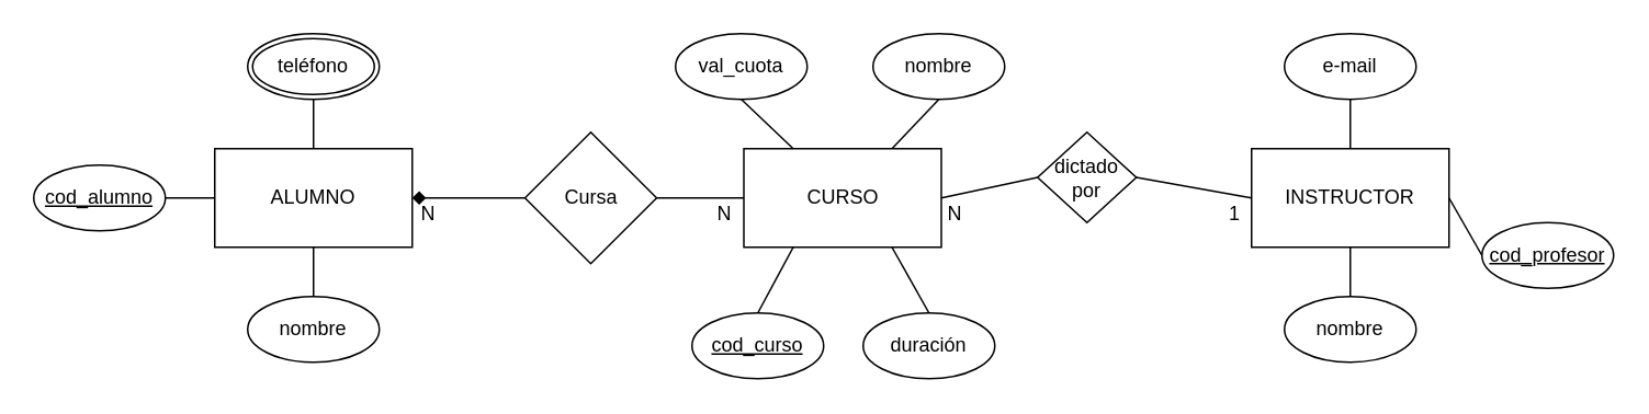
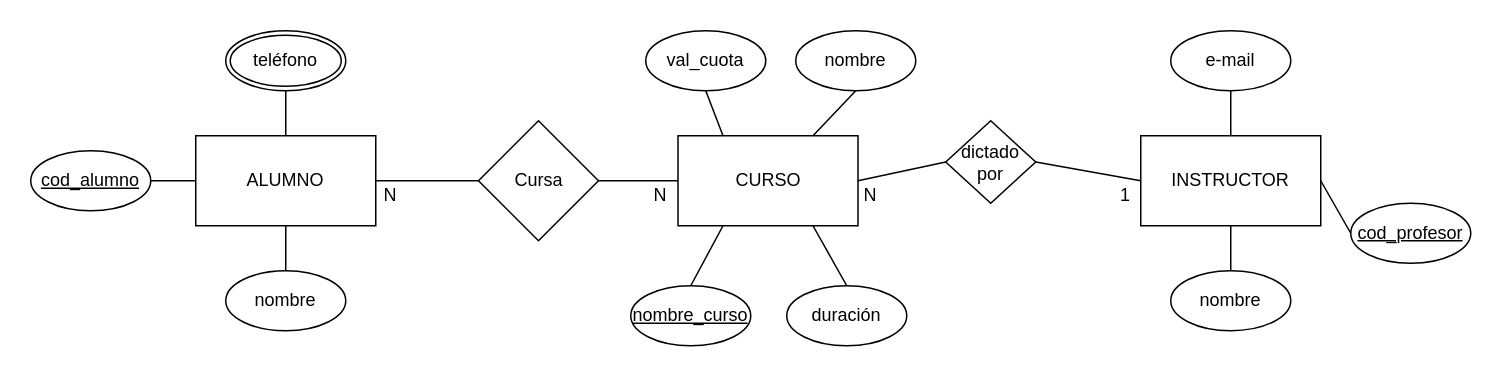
  <mxCell id="0" />
  <mxCell id="1" parent="0" />
  <mxCell id="2" value="CURSO" style="rounded=0;whiteSpace=wrap;html=1;" vertex="1" parent="1"><mxGeometry x="451.5" y="90" width="120" height="60" as="geometry" /></mxCell>
  <mxCell id="3" value="INSTRUCTOR" style="rounded=0;whiteSpace=wrap;html=1;" vertex="1" parent="1"><mxGeometry x="760" y="90" width="120" height="60" as="geometry" /></mxCell>
  <mxCell id="4" value="ALUMNO" style="rounded=0;whiteSpace=wrap;html=1;" vertex="1" parent="1"><mxGeometry x="130" y="90" width="120" height="60" as="geometry" /></mxCell>
  <mxCell id="5" value="&lt;u&gt;cod_alumno&lt;/u&gt;" style="ellipse;whiteSpace=wrap;html=1;" vertex="1" parent="1"><mxGeometry x="20" y="100" width="80" height="40" as="geometry" /></mxCell>
  <mxCell id="6" value="nombre" style="ellipse;whiteSpace=wrap;html=1;" vertex="1" parent="1"><mxGeometry x="150" y="180" width="80" height="40" as="geometry" /></mxCell>
  <mxCell id="7" value="teléfono" style="ellipse;shape=doubleEllipse;margin=3;whiteSpace=wrap;html=1;align=center;" vertex="1" parent="1"><mxGeometry x="150" y="20" width="80" height="40" as="geometry" /></mxCell>
  <mxCell id="8" value="nombre" style="ellipse;whiteSpace=wrap;html=1;" vertex="1" parent="1"><mxGeometry x="780" y="180" width="80" height="40" as="geometry" /></mxCell>
  <mxCell id="9" value="&lt;u&gt;cod_profesor&lt;/u&gt;" style="ellipse;whiteSpace=wrap;html=1;" vertex="1" parent="1"><mxGeometry x="900" y="135" width="80" height="40" as="geometry" /></mxCell>
- <mxCell id="10" value="&lt;u&gt;cod_curso&lt;/u&gt;" style="ellipse;whiteSpace=wrap;html=1;" vertex="1" parent="1"><mxGeometry x="420" y="190" width="80" height="40" as="geometry" /></mxCell>
+ <mxCell id="10" value="&lt;u&gt;nombre_curso&lt;/u&gt;" style="ellipse;whiteSpace=wrap;html=1;" vertex="1" parent="1"><mxGeometry x="420" y="190" width="80" height="40" as="geometry" /></mxCell>
  <mxCell id="11" value="nombre" style="ellipse;whiteSpace=wrap;html=1;" vertex="1" parent="1"><mxGeometry x="530" y="20" width="80" height="40" as="geometry" /></mxCell>
  <mxCell id="12" value="N" style="text;html=1;strokeColor=none;fillColor=none;align=center;verticalAlign=middle;whiteSpace=wrap;rounded=0;" vertex="1" parent="1"><mxGeometry x="240" y="120" width="40" height="20" as="geometry" /></mxCell>
  <mxCell id="13" value="1" style="text;html=1;strokeColor=none;fillColor=none;align=center;verticalAlign=middle;whiteSpace=wrap;rounded=0;" vertex="1" parent="1"><mxGeometry x="730" y="120" width="40" height="20" as="geometry" /></mxCell>
  <mxCell id="14" value="N" style="text;html=1;strokeColor=none;fillColor=none;align=center;verticalAlign=middle;whiteSpace=wrap;rounded=0;" vertex="1" parent="1"><mxGeometry x="560" y="120" width="40" height="20" as="geometry" /></mxCell>
- <mxCell id="15" value="val_cuota" style="ellipse;whiteSpace=wrap;html=1;" vertex="1" parent="1"><mxGeometry x="410" y="20" width="80" height="40" as="geometry" /></mxCell>
+ <mxCell id="15" value="val_cuota" style="ellipse;whiteSpace=wrap;html=1;" vertex="1" parent="1"><mxGeometry x="430" y="20" width="80" height="40" as="geometry" /></mxCell>
  <mxCell id="16" value="e-mail" style="ellipse;whiteSpace=wrap;html=1;" vertex="1" parent="1"><mxGeometry x="780" y="20" width="80" height="40" as="geometry" /></mxCell>
  <mxCell id="17" value="" style="endArrow=none;html=1;entryX=0.5;entryY=0;entryDx=0;entryDy=0;exitX=0.5;exitY=1;exitDx=0;exitDy=0;" edge="1" parent="1" source="16" target="3"><mxGeometry width="50" height="50" relative="1" as="geometry"><mxPoint x="524" y="100" as="sourcePoint" /><mxPoint x="574" y="50" as="targetPoint" /></mxGeometry></mxCell>
  <mxCell id="18" value="" style="endArrow=none;html=1;entryX=1;entryY=0.5;entryDx=0;entryDy=0;exitX=0;exitY=0.5;exitDx=0;exitDy=0;" edge="1" parent="1" source="9" target="3"><mxGeometry width="50" height="50" relative="1" as="geometry"><mxPoint x="500" y="280" as="sourcePoint" /><mxPoint x="550" y="230" as="targetPoint" /></mxGeometry></mxCell>
  <mxCell id="19" value="" style="endArrow=none;html=1;entryX=0;entryY=0.5;entryDx=0;entryDy=0;exitX=1;exitY=0.5;exitDx=0;exitDy=0;" edge="1" parent="1" source="22" target="3"><mxGeometry width="50" height="50" relative="1" as="geometry"><mxPoint x="580" y="120" as="sourcePoint" /><mxPoint x="550" y="230" as="targetPoint" /></mxGeometry></mxCell>
- <mxCell id="20" value="" style="endArrow=diamond;html=1;entryX=1;entryY=0.5;entryDx=0;entryDy=0;exitX=0;exitY=0.5;exitDx=0;exitDy=0;" edge="1" parent="1" source="21" target="4"><mxGeometry width="50" height="50" relative="1" as="geometry"><mxPoint x="330" y="120" as="sourcePoint" /><mxPoint x="380" y="180" as="targetPoint" /></mxGeometry></mxCell>
+ <mxCell id="20" value="" style="endArrow=none;html=1;entryX=1;entryY=0.5;entryDx=0;entryDy=0;exitX=0;exitY=0.5;exitDx=0;exitDy=0;" edge="1" parent="1" source="21" target="4"><mxGeometry width="50" height="50" relative="1" as="geometry"><mxPoint x="330" y="120" as="sourcePoint" /><mxPoint x="380" y="180" as="targetPoint" /></mxGeometry></mxCell>
  <mxCell id="21" value="Cursa" style="rhombus;whiteSpace=wrap;html=1;" vertex="1" parent="1"><mxGeometry x="318.5" y="80" width="80" height="80" as="geometry" /></mxCell>
  <mxCell id="22" value="dictado por" style="rhombus;whiteSpace=wrap;html=1;" vertex="1" parent="1"><mxGeometry x="630" y="80" width="60" height="55" as="geometry" /></mxCell>
  <mxCell id="23" value="" style="endArrow=none;html=1;entryX=0.5;entryY=0;entryDx=0;entryDy=0;exitX=0.5;exitY=1;exitDx=0;exitDy=0;" edge="1" parent="1" source="3" target="8"><mxGeometry width="50" height="50" relative="1" as="geometry"><mxPoint x="820" y="70" as="sourcePoint" /><mxPoint x="820" y="100" as="targetPoint" /></mxGeometry></mxCell>
  <mxCell id="24" value="" style="endArrow=none;html=1;entryX=0;entryY=0.5;entryDx=0;entryDy=0;exitX=1;exitY=0.5;exitDx=0;exitDy=0;" edge="1" parent="1" source="21" target="2"><mxGeometry width="50" height="50" relative="1" as="geometry"><mxPoint x="500" y="280" as="sourcePoint" /><mxPoint x="550" y="230" as="targetPoint" /></mxGeometry></mxCell>
  <mxCell id="25" value="N" style="text;html=1;strokeColor=none;fillColor=none;align=center;verticalAlign=middle;whiteSpace=wrap;rounded=0;" vertex="1" parent="1"><mxGeometry x="420" y="120" width="40" height="20" as="geometry" /></mxCell>
  <mxCell id="26" value="" style="endArrow=none;html=1;entryX=0;entryY=0.5;entryDx=0;entryDy=0;exitX=1;exitY=0.5;exitDx=0;exitDy=0;" edge="1" parent="1" source="2" target="22"><mxGeometry width="50" height="50" relative="1" as="geometry"><mxPoint x="500" y="280" as="sourcePoint" /><mxPoint x="550" y="230" as="targetPoint" /></mxGeometry></mxCell>
  <mxCell id="27" value="" style="endArrow=none;html=1;entryX=0;entryY=0.5;entryDx=0;entryDy=0;exitX=1;exitY=0.5;exitDx=0;exitDy=0;" edge="1" parent="1" source="5" target="4"><mxGeometry width="50" height="50" relative="1" as="geometry"><mxPoint x="500" y="280" as="sourcePoint" /><mxPoint x="550" y="230" as="targetPoint" /></mxGeometry></mxCell>
  <mxCell id="28" value="" style="endArrow=none;html=1;entryX=0.5;entryY=1;entryDx=0;entryDy=0;exitX=0.5;exitY=0;exitDx=0;exitDy=0;" edge="1" parent="1" source="4" target="7"><mxGeometry width="50" height="50" relative="1" as="geometry"><mxPoint x="500" y="280" as="sourcePoint" /><mxPoint x="550" y="230" as="targetPoint" /></mxGeometry></mxCell>
  <mxCell id="29" value="" style="endArrow=none;html=1;entryX=0.5;entryY=1;entryDx=0;entryDy=0;exitX=0.5;exitY=0;exitDx=0;exitDy=0;" edge="1" parent="1" source="6" target="4"><mxGeometry width="50" height="50" relative="1" as="geometry"><mxPoint x="500" y="280" as="sourcePoint" /><mxPoint x="550" y="230" as="targetPoint" /></mxGeometry></mxCell>
  <mxCell id="30" value="" style="endArrow=none;html=1;entryX=0.25;entryY=0;entryDx=0;entryDy=0;exitX=0.5;exitY=1;exitDx=0;exitDy=0;" edge="1" parent="1" source="15" target="2"><mxGeometry width="50" height="50" relative="1" as="geometry"><mxPoint x="500" y="280" as="sourcePoint" /><mxPoint x="550" y="230" as="targetPoint" /></mxGeometry></mxCell>
  <mxCell id="31" value="" style="endArrow=none;html=1;entryX=0.75;entryY=0;entryDx=0;entryDy=0;exitX=0.5;exitY=1;exitDx=0;exitDy=0;" edge="1" parent="1" source="11" target="2"><mxGeometry width="50" height="50" relative="1" as="geometry"><mxPoint x="500" y="280" as="sourcePoint" /><mxPoint x="550" y="230" as="targetPoint" /></mxGeometry></mxCell>
  <mxCell id="32" value="" style="endArrow=none;html=1;entryX=0.25;entryY=1;entryDx=0;entryDy=0;exitX=0.5;exitY=0;exitDx=0;exitDy=0;" edge="1" parent="1" source="10" target="2"><mxGeometry width="50" height="50" relative="1" as="geometry"><mxPoint x="512" y="180" as="sourcePoint" /><mxPoint x="550" y="230" as="targetPoint" /></mxGeometry></mxCell>
  <mxCell id="33" value="duración" style="ellipse;whiteSpace=wrap;html=1;" vertex="1" parent="1"><mxGeometry x="524" y="190" width="80" height="40" as="geometry" /></mxCell>
  <mxCell id="34" value="" style="endArrow=none;html=1;entryX=0.75;entryY=1;entryDx=0;entryDy=0;exitX=0.5;exitY=0;exitDx=0;exitDy=0;" edge="1" parent="1" source="33" target="2"><mxGeometry width="50" height="50" relative="1" as="geometry"><mxPoint x="500" y="190" as="sourcePoint" /><mxPoint x="550" y="140" as="targetPoint" /></mxGeometry></mxCell>
